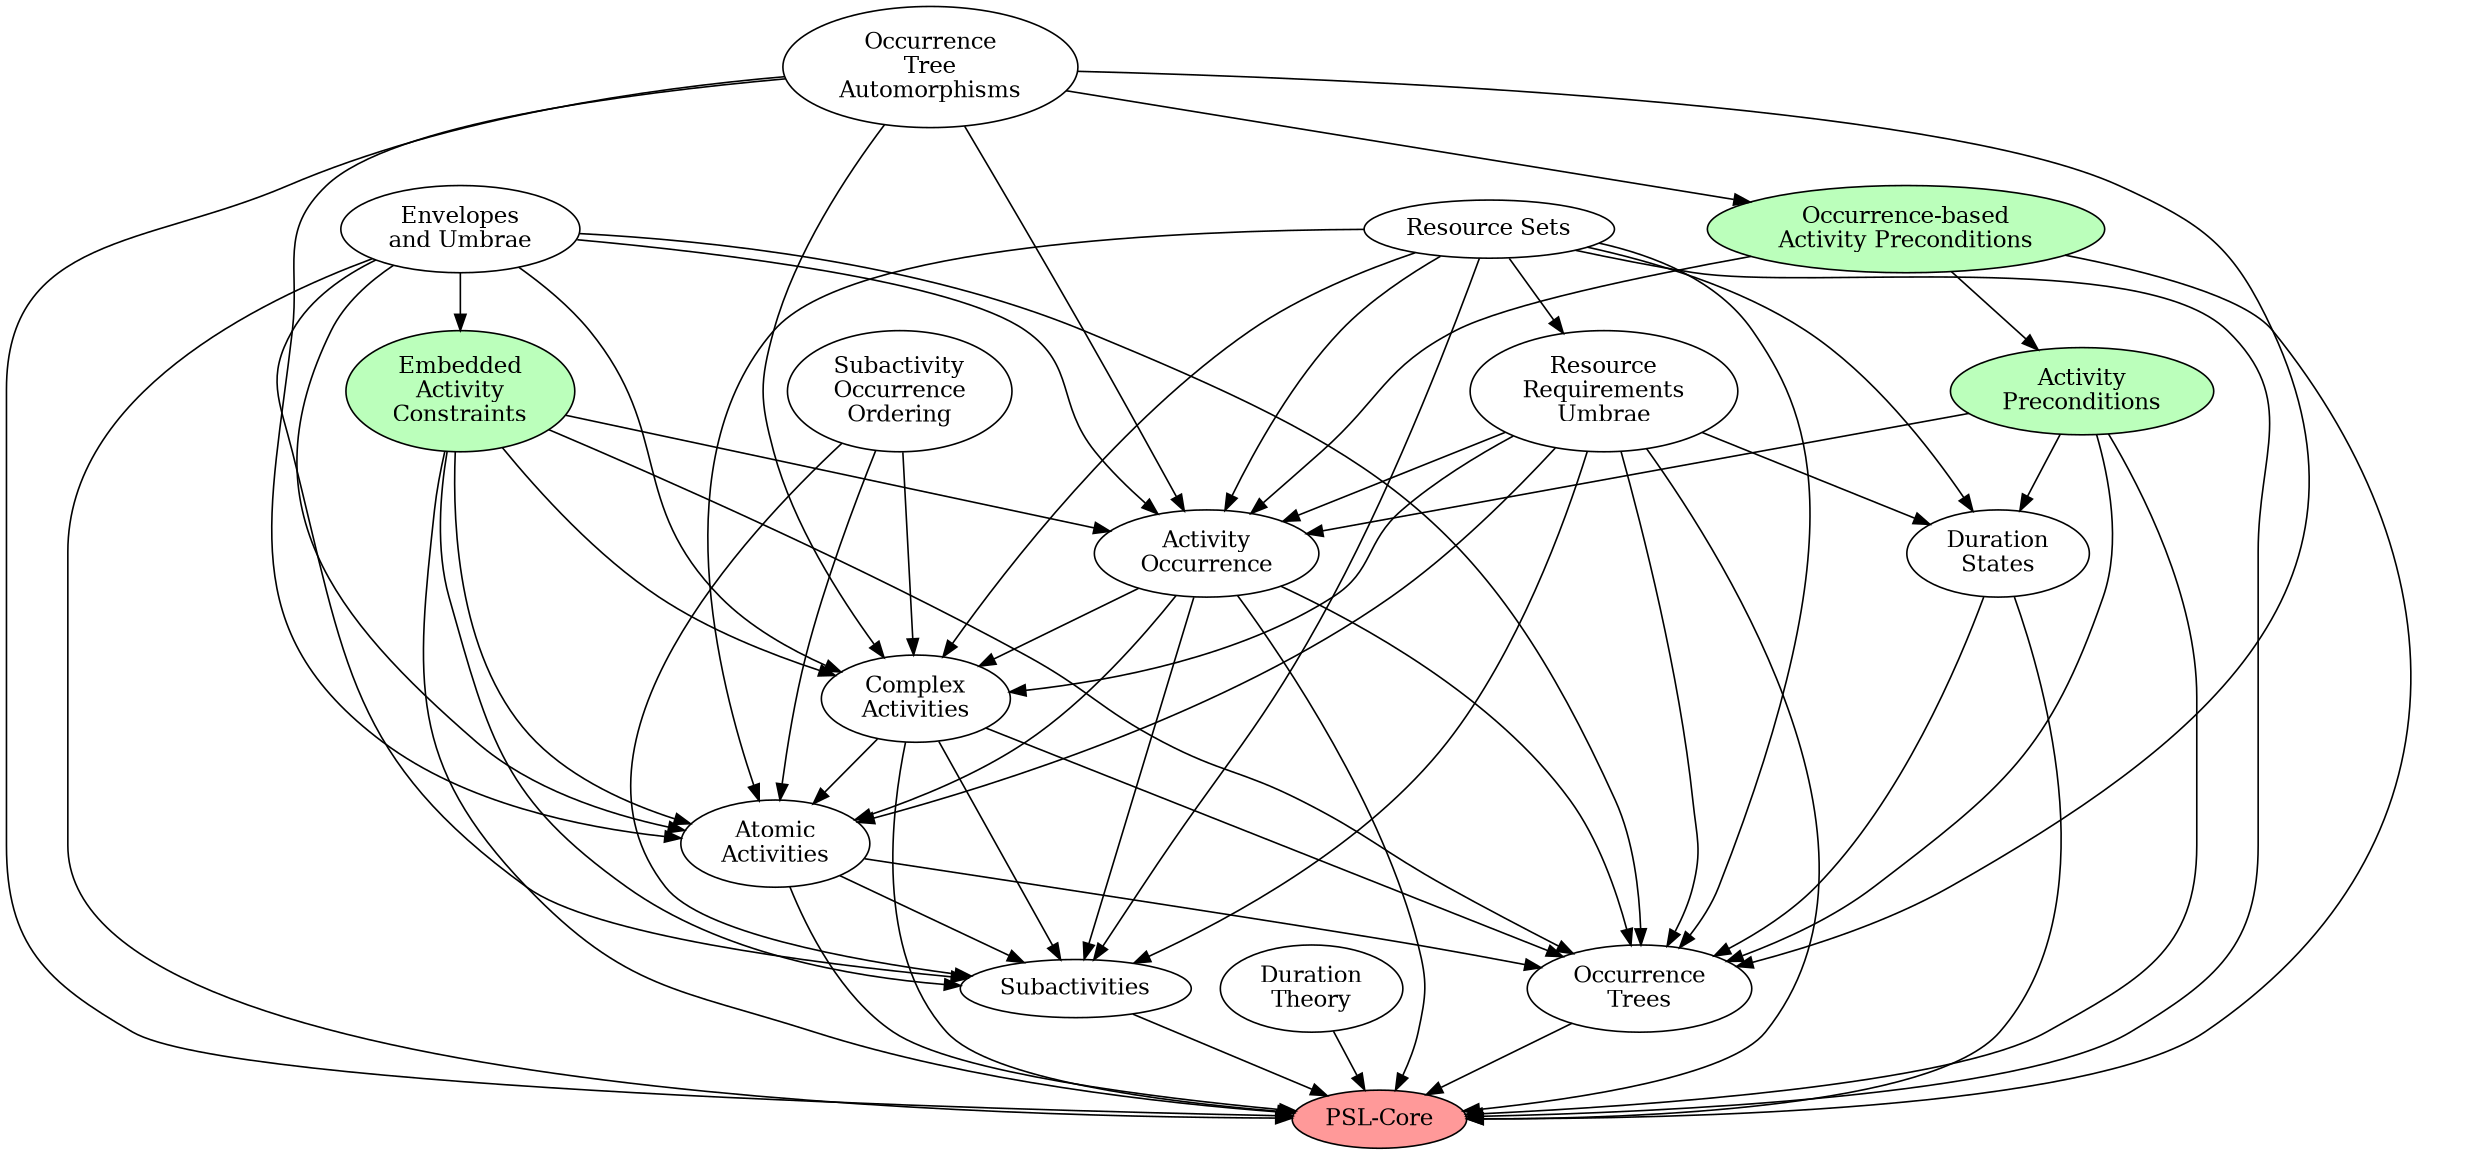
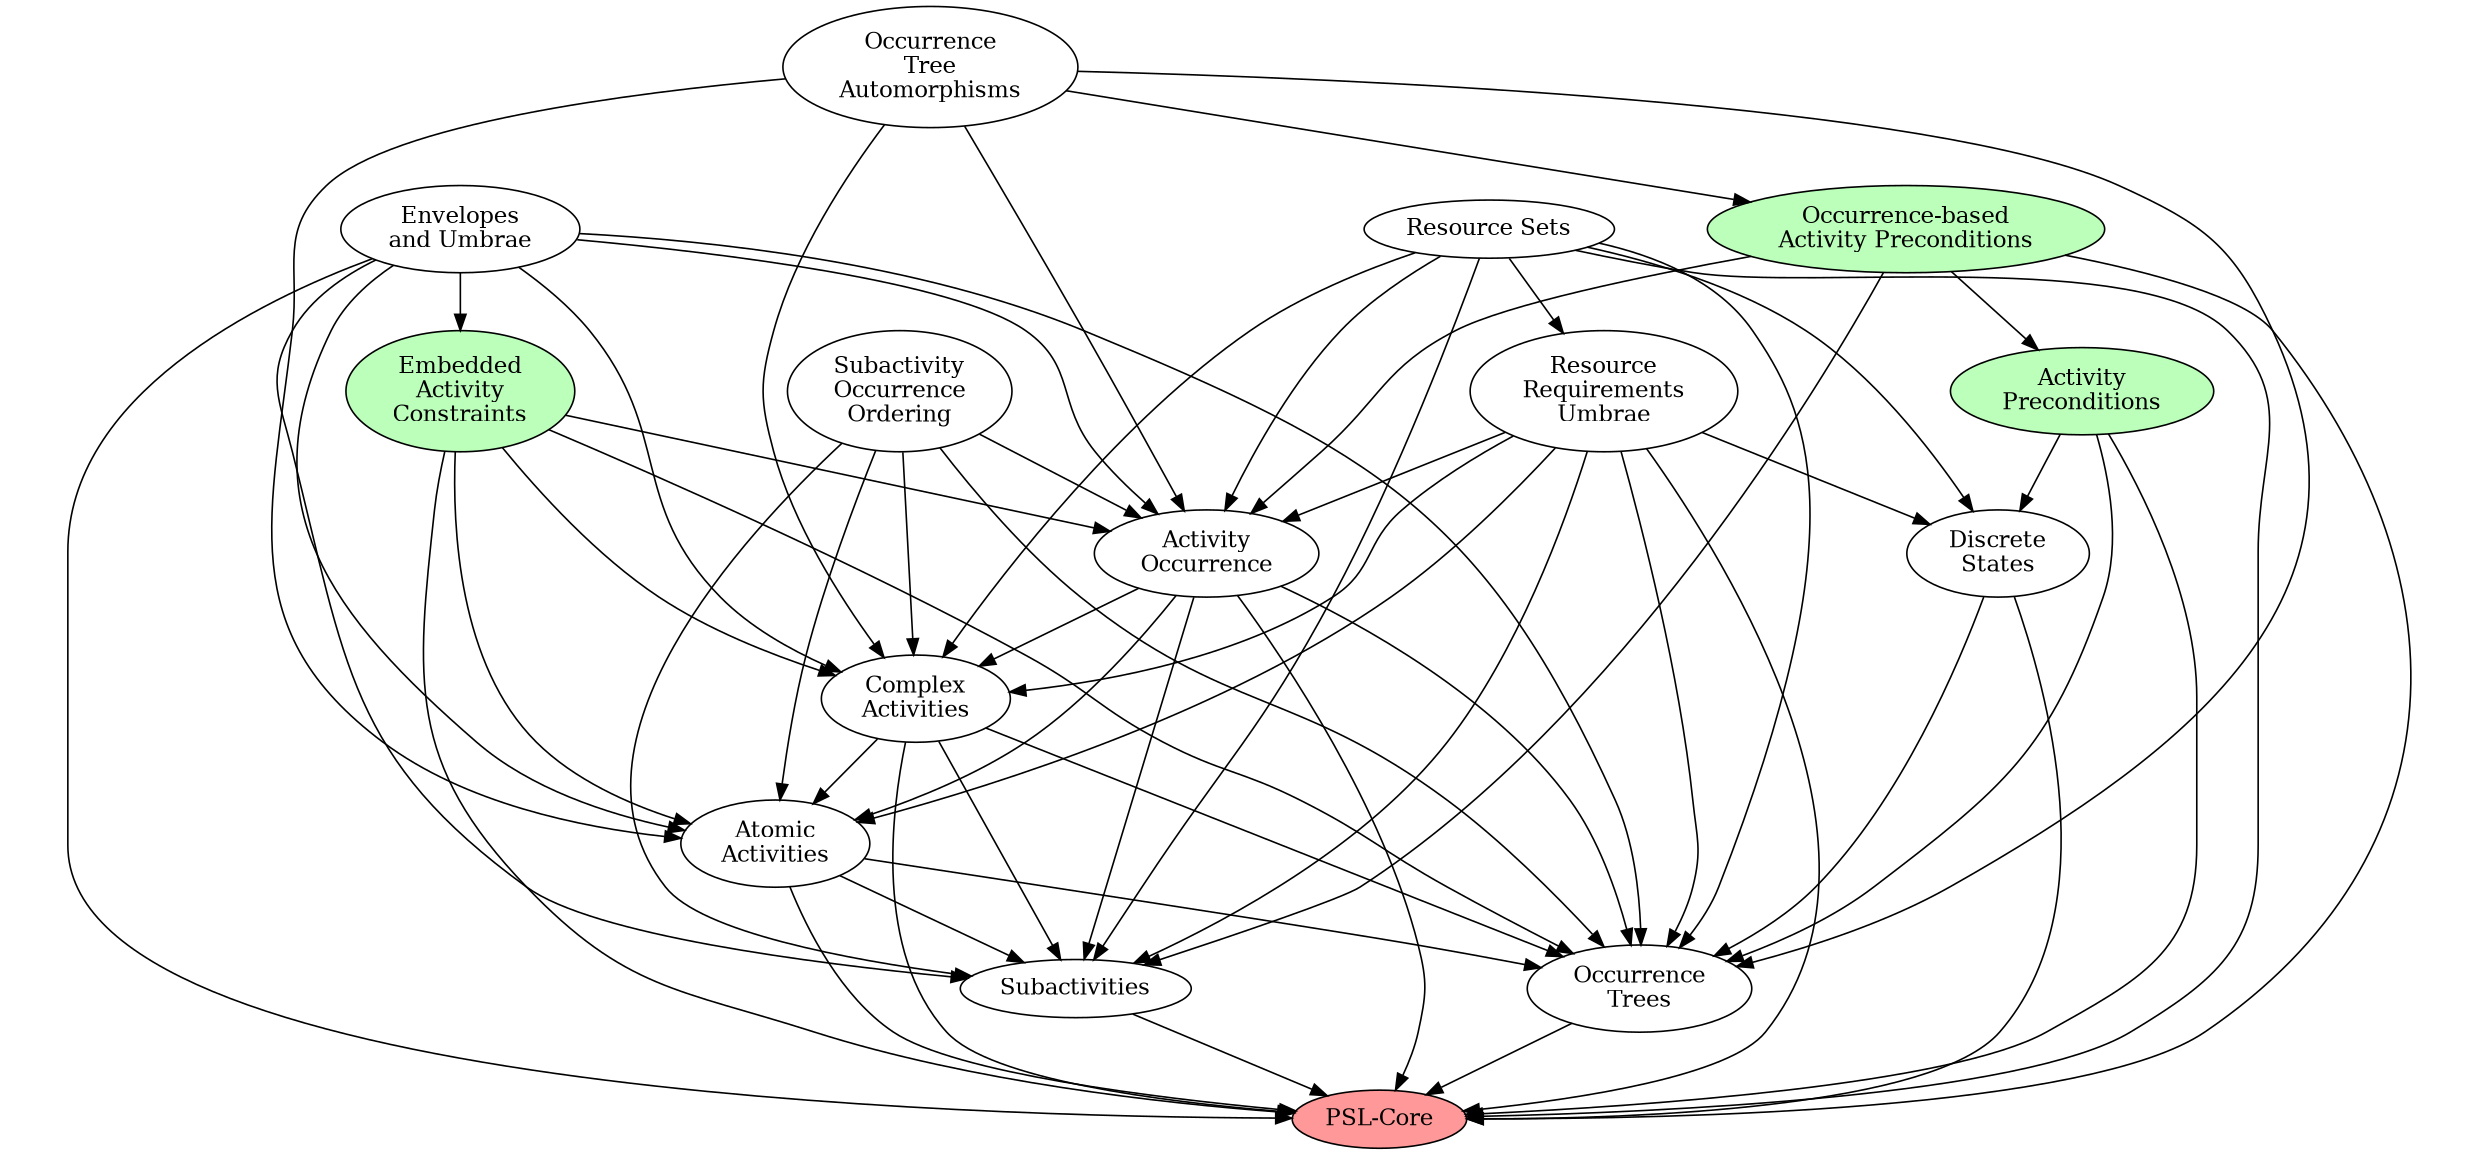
  digraph {
    fontname="DejaVu Serif"
    node [fontname="DejaVu Serif"]
    edge [fontname="DejaVu Serif"]
    n1 [fillcolor="#ff9999" label="PSL-Core" style=filled]
    n2 [label=Subactivities]
    n3 [label="Occurrence\nTrees"]
-   n4 [label="Duration\nStates"]
+   n4 [label="Discrete\nStates"]
    n5 [label="Atomic\nActivities"]
    n6 [label="Complex\nActivities"]
    n7 [label="Activity\nOccurrence"]
-   n8 [label="Duration\nTheory"]
    n9 [label="Subactivity\nOccurrence\nOrdering"]
    n10 [label="Occurrence\nTree\nAutomorphisms"]
    n11 [fillcolor="#bbffbb" label="Occurrence-based\nActivity Preconditions" style=filled]
    n12 [fillcolor="#bbffbb" label="Activity\nPreconditions" style=filled]
    n13 [label="Envelopes\nand Umbrae"]
    n14 [fillcolor="#bbffbb" label="Embedded\nActivity\nConstraints" style=filled]
    n15 [label="Resource\nRequirements\nUmbrae"]
    n16 [label="Resource Sets"]
    n2 -> n1
    n3 -> n1
    n4 -> n1
    n4 -> n3
    n5 -> n1
    n5 -> n2
    n5 -> n3
    n6 -> n1
    n6 -> n2
    n6 -> n3
    n6 -> n5
    n7 -> n1
    n7 -> n2
    n7 -> n3
    n7 -> n5
    n7 -> n6
-   n8 -> n1
    n9 -> n2
+   n9 -> n3
    n9 -> n5
    n9 -> n6
-   n12 -> n7
-   n10 -> n1
+   n9 -> n7
    n10 -> n3
    n10 -> n5
    n10 -> n6
    n10 -> n7
    n10 -> n11
    n11 -> n1
    n11 -> n7
    n11 -> n12
    n12 -> n1
    n12 -> n3
    n12 -> n4
    n13 -> n1
    n13 -> n2
    n13 -> n3
    n13 -> n5
    n13 -> n6
    n13 -> n7
    n13 -> n14
    n14 -> n1
-   n14 -> n2
+   n11 -> n2
    n14 -> n3
    n14 -> n5
    n14 -> n6
    n14 -> n7
    n15 -> n1
    n15 -> n2
    n15 -> n3
    n15 -> n4
    n15 -> n5
    n15 -> n6
    n15 -> n7
    n16 -> n1
    n16 -> n2
    n16 -> n3
    n16 -> n4
-   n16 -> n5
    n16 -> n6
    n16 -> n7
    n16 -> n15
  }
